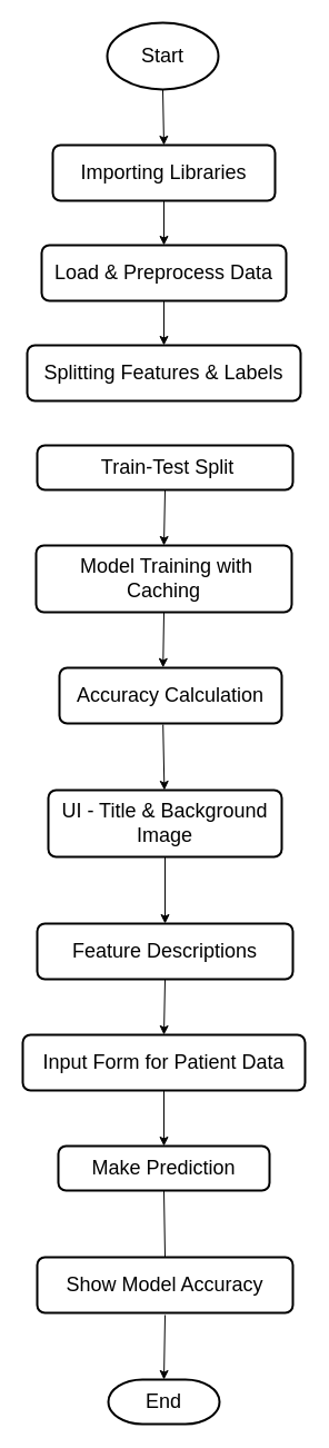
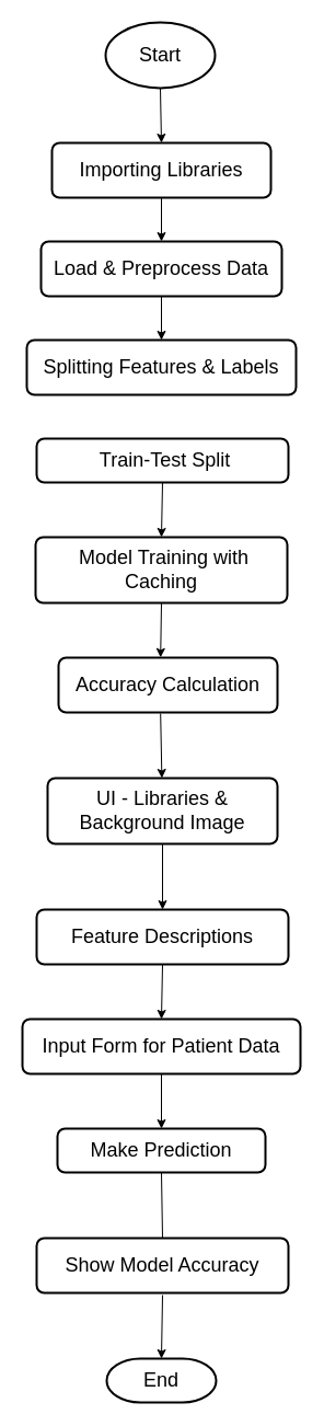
  <mxCell id="0" />
  <mxCell id="1" parent="0" />
  <mxCell id="2" value="&lt;font style=&quot;font-size: 18px;&quot;&gt; Load &amp;amp; Preprocess Data&lt;/font&gt;" style="rounded=1;whiteSpace=wrap;html=1;absoluteArcSize=1;arcSize=14;strokeWidth=2;" vertex="1" parent="1"><mxGeometry x="37" y="220" width="220" height="50" as="geometry" /></mxCell>
  <mxCell id="3" value="" style="endArrow=classic;html=1;rounded=0;exitX=0.5;exitY=1;exitDx=0;exitDy=0;exitPerimeter=0;entryX=0.5;entryY=0;entryDx=0;entryDy=0;" edge="1" parent="1" source="8" target="2"><mxGeometry width="50" height="50" relative="1" as="geometry"><mxPoint x="257" y="460" as="sourcePoint" /><mxPoint x="307" y="410" as="targetPoint" /></mxGeometry></mxCell>
  <mxCell id="4" style="edgeStyle=orthogonalEdgeStyle;rounded=0;orthogonalLoop=1;jettySize=auto;html=1;exitX=0.5;exitY=1;exitDx=0;exitDy=0;" edge="1" parent="1" source="2" target="2"><mxGeometry relative="1" as="geometry" /></mxCell>
  <mxCell id="5" value="&lt;font style=&quot;font-size: 18px;&quot;&gt;Splitting Features &amp;amp; Labels&lt;/font&gt;" style="rounded=1;whiteSpace=wrap;html=1;absoluteArcSize=1;arcSize=14;strokeWidth=2;" vertex="1" parent="1"><mxGeometry x="24" y="310" width="246" height="50" as="geometry" /></mxCell>
  <mxCell id="6" value="" style="endArrow=classic;html=1;rounded=0;exitX=0.5;exitY=1;exitDx=0;exitDy=0;entryX=0.5;entryY=0;entryDx=0;entryDy=0;" edge="1" parent="1" source="2" target="5"><mxGeometry width="50" height="50" relative="1" as="geometry"><mxPoint x="257" y="460" as="sourcePoint" /><mxPoint x="307" y="410" as="targetPoint" /></mxGeometry></mxCell>
  <mxCell id="7" value="" style="endArrow=classic;html=1;rounded=0;exitX=0.5;exitY=1;exitDx=0;exitDy=0;exitPerimeter=0;entryX=0.5;entryY=0;entryDx=0;entryDy=0;" edge="1" parent="1" source="26" target="8"><mxGeometry width="50" height="50" relative="1" as="geometry"><mxPoint x="147" y="90" as="sourcePoint" /><mxPoint x="147" y="280" as="targetPoint" /></mxGeometry></mxCell>
  <mxCell id="8" value="&lt;font style=&quot;font-size: 18px;&quot;&gt;Importing Libraries&lt;/font&gt;" style="rounded=1;whiteSpace=wrap;html=1;absoluteArcSize=1;arcSize=14;strokeWidth=2;" vertex="1" parent="1"><mxGeometry x="47" y="130" width="200" height="50" as="geometry" /></mxCell>
  <mxCell id="9" value="&lt;font style=&quot;font-size: 18px;&quot;&gt;&amp;nbsp;Train-Test Split&lt;/font&gt;" style="rounded=1;whiteSpace=wrap;html=1;absoluteArcSize=1;arcSize=14;strokeWidth=2;" vertex="1" parent="1"><mxGeometry x="33" y="400" width="230" height="40" as="geometry" /></mxCell>
  <mxCell id="10" value="&lt;font style=&quot;font-size: 18px;&quot;&gt;&amp;nbsp;Model Training with Caching&lt;/font&gt;" style="rounded=1;whiteSpace=wrap;html=1;absoluteArcSize=1;arcSize=14;strokeWidth=2;" vertex="1" parent="1"><mxGeometry x="32" y="490" width="230" height="60" as="geometry" /></mxCell>
  <mxCell id="11" value="&lt;font style=&quot;font-size: 18px;&quot;&gt;Accuracy Calculation&lt;/font&gt;" style="rounded=1;whiteSpace=wrap;html=1;absoluteArcSize=1;arcSize=14;strokeWidth=2;" vertex="1" parent="1"><mxGeometry x="53" y="600" width="200" height="50" as="geometry" /></mxCell>
- <mxCell id="12" value="&lt;font style=&quot;font-size: 18px;&quot;&gt;UI - Title &amp;amp; Background Image&lt;/font&gt;" style="rounded=1;whiteSpace=wrap;html=1;absoluteArcSize=1;arcSize=14;strokeWidth=2;" vertex="1" parent="1"><mxGeometry x="43" y="710" width="210" height="60" as="geometry" /></mxCell>
+ <mxCell id="12" value="&lt;font style=&quot;font-size: 18px;&quot;&gt;UI - Libraries &amp;amp; Background Image&lt;/font&gt;" style="rounded=1;whiteSpace=wrap;html=1;absoluteArcSize=1;arcSize=14;strokeWidth=2;" vertex="1" parent="1"><mxGeometry x="43" y="710" width="210" height="60" as="geometry" /></mxCell>
  <mxCell id="13" value="&lt;font style=&quot;font-size: 18px;&quot;&gt;Feature Descriptions&lt;/font&gt;" style="rounded=1;whiteSpace=wrap;html=1;absoluteArcSize=1;arcSize=14;strokeWidth=2;" vertex="1" parent="1"><mxGeometry x="33" y="830" width="230" height="50" as="geometry" /></mxCell>
  <mxCell id="14" value="&lt;font style=&quot;font-size: 18px;&quot;&gt;Input Form for Patient Data&lt;/font&gt;" style="rounded=1;whiteSpace=wrap;html=1;absoluteArcSize=1;arcSize=14;strokeWidth=2;" vertex="1" parent="1"><mxGeometry x="20" y="930" width="254" height="50" as="geometry" /></mxCell>
  <mxCell id="15" value="&lt;font style=&quot;font-size: 18px;&quot;&gt;Make Prediction&lt;/font&gt;" style="rounded=1;whiteSpace=wrap;html=1;absoluteArcSize=1;arcSize=14;strokeWidth=2;" vertex="1" parent="1"><mxGeometry x="52" y="1030" width="190" height="40" as="geometry" /></mxCell>
  <mxCell id="16" value="&lt;font style=&quot;font-size: 18px;&quot;&gt;Show Model Accuracy&lt;/font&gt;" style="rounded=1;whiteSpace=wrap;html=1;absoluteArcSize=1;arcSize=14;strokeWidth=2;" vertex="1" parent="1"><mxGeometry x="33" y="1130" width="230" height="50" as="geometry" /></mxCell>
  <mxCell id="17" value="" style="endArrow=classic;html=1;rounded=0;exitX=0.5;exitY=1;exitDx=0;exitDy=0;entryX=0.466;entryY=-0.004;entryDx=0;entryDy=0;entryPerimeter=0;" edge="1" parent="1" source="10" target="11"><mxGeometry width="50" height="50" relative="1" as="geometry"><mxPoint x="123" y="650" as="sourcePoint" /><mxPoint x="173" y="600" as="targetPoint" /></mxGeometry></mxCell>
  <mxCell id="18" value="" style="endArrow=classic;html=1;rounded=0;exitX=0.5;exitY=1;exitDx=0;exitDy=0;entryX=0.5;entryY=0;entryDx=0;entryDy=0;" edge="1" parent="1" source="9" target="10"><mxGeometry width="50" height="50" relative="1" as="geometry"><mxPoint x="123" y="650" as="sourcePoint" /><mxPoint x="173" y="600" as="targetPoint" /></mxGeometry></mxCell>
  <mxCell id="19" value="" style="endArrow=classic;html=1;rounded=0;exitX=0.466;exitY=1.02;exitDx=0;exitDy=0;exitPerimeter=0;" edge="1" parent="1" source="11" target="12"><mxGeometry width="50" height="50" relative="1" as="geometry"><mxPoint x="123" y="850" as="sourcePoint" /><mxPoint x="173" y="800" as="targetPoint" /></mxGeometry></mxCell>
  <mxCell id="20" value="" style="endArrow=classic;html=1;rounded=0;exitX=0.5;exitY=1;exitDx=0;exitDy=0;entryX=0.5;entryY=0;entryDx=0;entryDy=0;" edge="1" parent="1" source="12" target="13"><mxGeometry width="50" height="50" relative="1" as="geometry"><mxPoint x="123" y="850" as="sourcePoint" /><mxPoint x="173" y="800" as="targetPoint" /></mxGeometry></mxCell>
  <mxCell id="21" value="" style="endArrow=classic;html=1;rounded=0;exitX=0.5;exitY=1;exitDx=0;exitDy=0;entryX=0.5;entryY=0;entryDx=0;entryDy=0;" edge="1" parent="1" source="13" target="14"><mxGeometry width="50" height="50" relative="1" as="geometry"><mxPoint x="123" y="1050" as="sourcePoint" /><mxPoint x="173" y="1000" as="targetPoint" /></mxGeometry></mxCell>
  <mxCell id="22" value="" style="endArrow=classic;html=1;rounded=0;exitX=0.5;exitY=1;exitDx=0;exitDy=0;entryX=0.5;entryY=0;entryDx=0;entryDy=0;" edge="1" parent="1" source="14" target="15"><mxGeometry width="50" height="50" relative="1" as="geometry"><mxPoint x="123" y="1050" as="sourcePoint" /><mxPoint x="173" y="1000" as="targetPoint" /></mxGeometry></mxCell>
  <mxCell id="23" value="" style="endArrow=none;html=1;rounded=0;entryX=0.5;entryY=0;entryDx=0;entryDy=0;exitX=0.5;exitY=1;exitDx=0;exitDy=0;" edge="1" parent="1" source="15" target="16"><mxGeometry width="50" height="50" relative="1" as="geometry"><mxPoint x="123" y="1050" as="sourcePoint" /><mxPoint x="173" y="1000" as="targetPoint" /></mxGeometry></mxCell>
  <mxCell id="24" value="&lt;div&gt;&lt;font style=&quot;font-size: 18px;&quot;&gt;End&lt;/font&gt;&lt;/div&gt;" style="strokeWidth=2;html=1;shape=mxgraph.flowchart.terminator;whiteSpace=wrap;" vertex="1" parent="1"><mxGeometry x="97" y="1240" width="100" height="40" as="geometry" /></mxCell>
  <mxCell id="25" value="" style="endArrow=classic;html=1;rounded=0;entryX=0.5;entryY=0;entryDx=0;entryDy=0;entryPerimeter=0;" edge="1" parent="1" target="24"><mxGeometry width="50" height="50" relative="1" as="geometry"><mxPoint x="148" y="1182" as="sourcePoint" /><mxPoint x="323" y="1180" as="targetPoint" /></mxGeometry></mxCell>
  <mxCell id="26" value="&lt;font style=&quot;font-size: 18px;&quot;&gt;Start&lt;/font&gt;" style="strokeWidth=2;html=1;shape=mxgraph.flowchart.start_1;whiteSpace=wrap;" vertex="1" parent="1"><mxGeometry x="96" y="20" width="100" height="60" as="geometry" /></mxCell>
